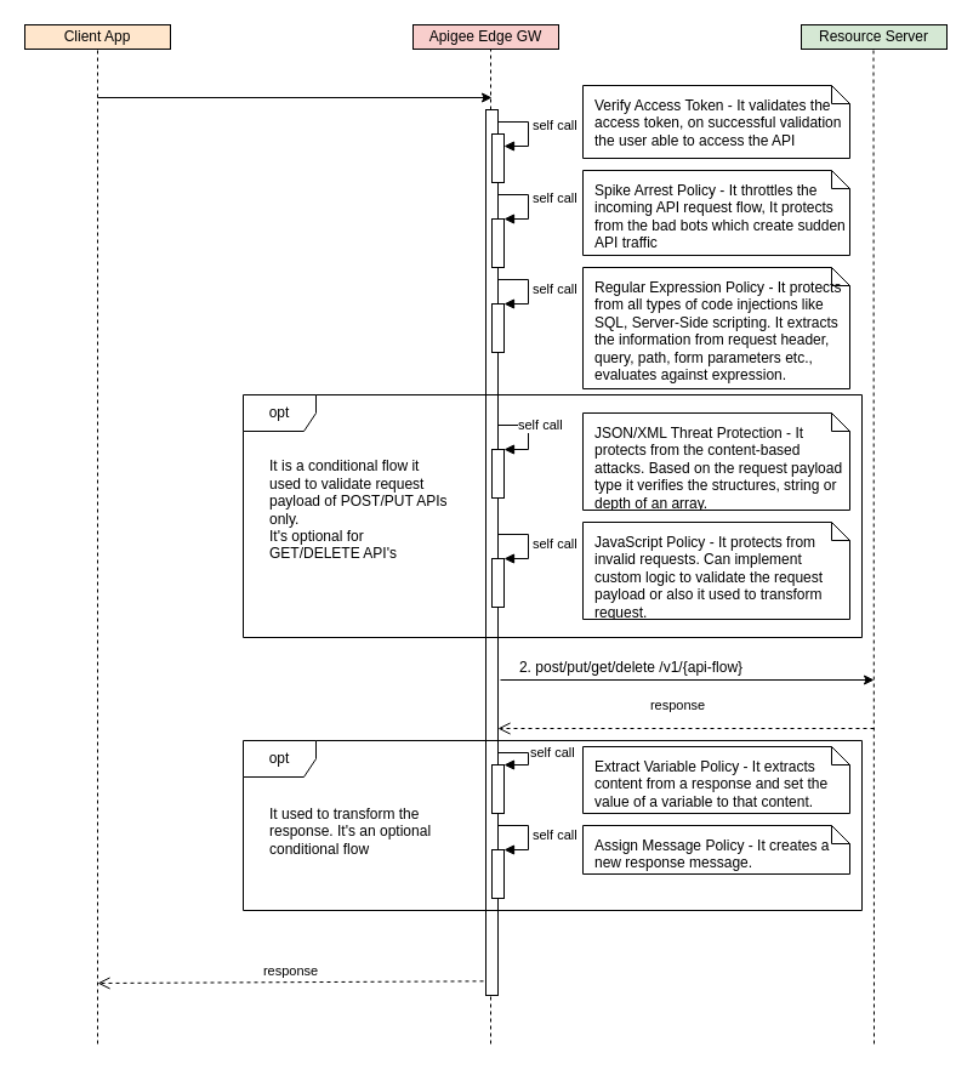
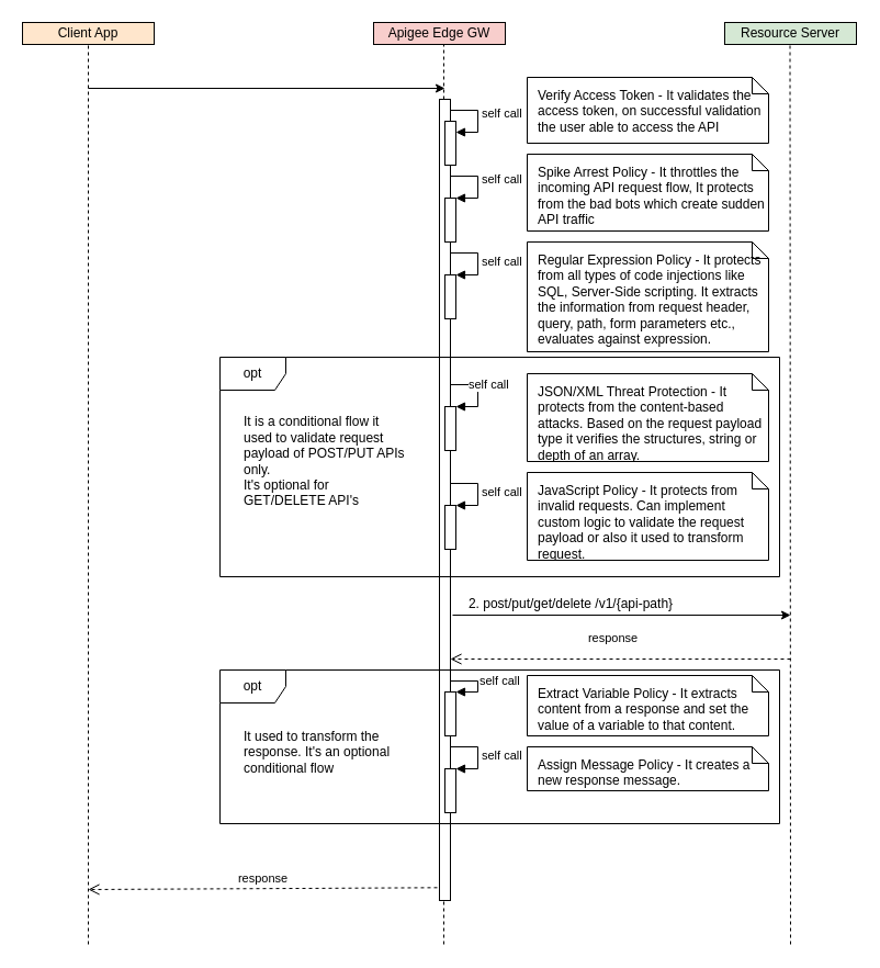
  <mxCell id="0" />
  <mxCell id="1" parent="0" />
  <mxCell id="2" value="Client App" style="rounded=0;whiteSpace=wrap;html=1;fillColor=#ffe6cc;" vertex="1" parent="1"><mxGeometry x="20" y="20" width="120" height="20" as="geometry" /></mxCell>
  <mxCell id="3" value="Apigee Edge GW" style="rounded=0;whiteSpace=wrap;html=1;fillColor=#f8cecc;" vertex="1" parent="1"><mxGeometry x="340" y="20" width="120" height="20" as="geometry" /></mxCell>
  <mxCell id="4" value="Resource Server" style="rounded=0;whiteSpace=wrap;html=1;fillColor=#d5e8d4;" vertex="1" parent="1"><mxGeometry x="660" y="20" width="120" height="20" as="geometry" /></mxCell>
  <mxCell id="5" value="" style="endArrow=none;dashed=1;html=1;" edge="1" parent="1"><mxGeometry width="50" height="50" relative="1" as="geometry"><mxPoint x="80" y="860" as="sourcePoint" /><mxPoint x="80" y="40" as="targetPoint" /></mxGeometry></mxCell>
  <mxCell id="6" value="" style="endArrow=none;dashed=1;html=1;" edge="1" parent="1"><mxGeometry width="50" height="50" relative="1" as="geometry"><mxPoint x="720" y="860" as="sourcePoint" /><mxPoint x="719.5" y="40" as="targetPoint" /></mxGeometry></mxCell>
  <mxCell id="7" value="" style="endArrow=classic;html=1;" edge="1" parent="1"><mxGeometry width="50" height="50" relative="1" as="geometry"><mxPoint x="80" y="80" as="sourcePoint" /><mxPoint x="405" y="80" as="targetPoint" /></mxGeometry></mxCell>
  <mxCell id="8" value="&lt;p style=&quot;margin: 0px ; margin-top: 10px ; margin-left: 10px ; text-align: left&quot;&gt;Verify Access Token - It validates the access token, on successful validation the user able to access the API&lt;/p&gt;" style="shape=note;html=1;size=15;spacingLeft=5;align=left;html=1;overflow=fill;whiteSpace=wrap;align=center;" vertex="1" parent="1"><mxGeometry x="480" y="70" width="220" height="60" as="geometry" /></mxCell>
  <mxCell id="9" value="" style="endArrow=none;dashed=1;html=1;" edge="1" parent="1" source="10"><mxGeometry width="50" height="50" relative="1" as="geometry"><mxPoint x="404" y="660" as="sourcePoint" /><mxPoint x="404" y="40" as="targetPoint" /></mxGeometry></mxCell>
  <mxCell id="10" value="" style="html=1;points=[];perimeter=orthogonalPerimeter;" vertex="1" parent="1"><mxGeometry x="400" y="90" width="10" height="730" as="geometry" /></mxCell>
  <mxCell id="11" value="" style="endArrow=none;dashed=1;html=1;" edge="1" parent="1" target="10"><mxGeometry width="50" height="50" relative="1" as="geometry"><mxPoint x="404" y="860" as="sourcePoint" /><mxPoint x="404" y="40" as="targetPoint" /></mxGeometry></mxCell>
  <mxCell id="12" value="&lt;p style=&quot;margin: 0px ; margin-top: 10px ; margin-left: 10px ; text-align: left&quot;&gt;Spike Arrest Policy - It throttles the incoming API request flow, It protects from the bad bots which create sudden API traffic&lt;/p&gt;" style="shape=note;html=1;size=15;spacingLeft=5;align=left;html=1;overflow=fill;whiteSpace=wrap;align=center;" vertex="1" parent="1"><mxGeometry x="480" y="140" width="220" height="70" as="geometry" /></mxCell>
  <mxCell id="13" value="" style="html=1;points=[];perimeter=orthogonalPerimeter;" vertex="1" parent="1"><mxGeometry x="405" y="250" width="10" height="40" as="geometry" /></mxCell>
  <mxCell id="14" value="self call" style="edgeStyle=orthogonalEdgeStyle;html=1;align=left;spacingLeft=2;endArrow=block;rounded=0;entryX=1;entryY=0;" edge="1" target="13" parent="1"><mxGeometry relative="1" as="geometry"><mxPoint x="410" y="230" as="sourcePoint" /><Array as="points"><mxPoint x="435" y="230" /></Array></mxGeometry></mxCell>
  <mxCell id="15" value="&lt;p style=&quot;margin: 0px ; margin-top: 10px ; margin-left: 10px ; text-align: left&quot;&gt;Regular Expression Policy - It protects from all types of code injections like SQL, Server-Side scripting. It extracts the information from request header, query, path, form parameters etc., evaluates against expression.&amp;nbsp;&lt;/p&gt;" style="shape=note;html=1;size=15;spacingLeft=5;align=left;html=1;overflow=fill;whiteSpace=wrap;align=center;" vertex="1" parent="1"><mxGeometry x="480" y="220" width="220" height="100" as="geometry" /></mxCell>
  <mxCell id="16" value="" style="html=1;points=[];perimeter=orthogonalPerimeter;" vertex="1" parent="1"><mxGeometry x="405" y="370" width="10" height="40" as="geometry" /></mxCell>
  <mxCell id="17" value="self call" style="edgeStyle=orthogonalEdgeStyle;html=1;align=left;spacingLeft=2;endArrow=block;rounded=0;entryX=1;entryY=0;" edge="1" target="16" parent="1"><mxGeometry relative="1" as="geometry"><mxPoint x="410" y="310" as="sourcePoint" /><Array as="points"><mxPoint x="410" y="350" /><mxPoint x="435" y="350" /><mxPoint x="435" y="370" /></Array></mxGeometry></mxCell>
  <mxCell id="18" value="" style="html=1;points=[];perimeter=orthogonalPerimeter;" vertex="1" parent="1"><mxGeometry x="405" y="180" width="10" height="40" as="geometry" /></mxCell>
  <mxCell id="19" value="self call" style="edgeStyle=orthogonalEdgeStyle;html=1;align=left;spacingLeft=2;endArrow=block;rounded=0;entryX=1;entryY=0;" edge="1" target="18" parent="1"><mxGeometry relative="1" as="geometry"><mxPoint x="410" y="150" as="sourcePoint" /><Array as="points"><mxPoint x="410" y="160" /><mxPoint x="435" y="160" /><mxPoint x="435" y="180" /></Array></mxGeometry></mxCell>
  <mxCell id="20" value="" style="html=1;points=[];perimeter=orthogonalPerimeter;" vertex="1" parent="1"><mxGeometry x="405" y="110" width="10" height="40" as="geometry" /></mxCell>
  <mxCell id="21" value="self call" style="edgeStyle=orthogonalEdgeStyle;html=1;align=left;spacingLeft=2;endArrow=block;rounded=0;entryX=1;entryY=0;" edge="1" parent="1"><mxGeometry relative="1" as="geometry"><mxPoint x="410" y="90" as="sourcePoint" /><Array as="points"><mxPoint x="410" y="100" /><mxPoint x="435" y="100" /><mxPoint x="435" y="120" /></Array><mxPoint x="415" y="120" as="targetPoint" /></mxGeometry></mxCell>
  <mxCell id="22" value="&lt;p style=&quot;margin: 0px ; margin-top: 10px ; margin-left: 10px ; text-align: left&quot;&gt;JSON/XML Threat Protection - It protects from the content-based attacks. Based on the request payload type it verifies the structures, string or depth of an array.&lt;/p&gt;" style="shape=note;html=1;size=15;spacingLeft=5;align=left;html=1;overflow=fill;whiteSpace=wrap;align=center;" vertex="1" parent="1"><mxGeometry x="480" y="340" width="220" height="80" as="geometry" /></mxCell>
  <mxCell id="23" value="opt" style="shape=umlFrame;whiteSpace=wrap;html=1;" vertex="1" parent="1"><mxGeometry x="200" y="325" width="510" height="200" as="geometry" /></mxCell>
  <mxCell id="24" value="" style="html=1;points=[];perimeter=orthogonalPerimeter;" vertex="1" parent="1"><mxGeometry x="405" y="460" width="10" height="40" as="geometry" /></mxCell>
  <mxCell id="25" value="self call" style="edgeStyle=orthogonalEdgeStyle;html=1;align=left;spacingLeft=2;endArrow=block;rounded=0;entryX=1;entryY=0;" edge="1" target="24" parent="1"><mxGeometry relative="1" as="geometry"><mxPoint x="410" y="440" as="sourcePoint" /><Array as="points"><mxPoint x="435" y="440" /></Array></mxGeometry></mxCell>
  <mxCell id="26" value="&lt;p style=&quot;margin: 0px ; margin-top: 10px ; margin-left: 10px ; text-align: left&quot;&gt;JavaScript Policy - It protects from invalid requests. Can implement custom logic to validate the request payload or also it used to transform request.&lt;/p&gt;" style="shape=note;html=1;size=15;spacingLeft=5;align=left;html=1;overflow=fill;whiteSpace=wrap;align=center;" vertex="1" parent="1"><mxGeometry x="480" y="430" width="220" height="80" as="geometry" /></mxCell>
  <mxCell id="27" value="&lt;div&gt;It is a conditional flow it used to validate request payload of POST/PUT APIs only.&lt;/div&gt;&lt;div&gt;It's optional for GET/DELETE API's&lt;/div&gt;" style="text;html=1;strokeColor=none;fillColor=none;align=left;verticalAlign=middle;whiteSpace=wrap;rounded=0;" vertex="1" parent="1"><mxGeometry x="220" y="370" width="150" height="100" as="geometry" /></mxCell>
  <mxCell id="28" value="" style="endArrow=classic;html=1;" edge="1" parent="1"><mxGeometry width="50" height="50" relative="1" as="geometry"><mxPoint x="412" y="560" as="sourcePoint" /><mxPoint x="720" y="560" as="targetPoint" /></mxGeometry></mxCell>
- <mxCell id="29" value="2. post/put/get/delete /v1/{api-flow}" style="text;html=1;strokeColor=none;fillColor=none;align=center;verticalAlign=middle;whiteSpace=wrap;rounded=0;" vertex="1" parent="1"><mxGeometry x="380" y="540" width="280" height="20" as="geometry" /></mxCell>
+ <mxCell id="29" value="2. post/put/get/delete /v1/{api-path}" style="text;html=1;strokeColor=none;fillColor=none;align=center;verticalAlign=middle;whiteSpace=wrap;rounded=0;" vertex="1" parent="1"><mxGeometry x="380" y="540" width="280" height="20" as="geometry" /></mxCell>
  <mxCell id="30" value="response" style="html=1;verticalAlign=bottom;endArrow=open;dashed=1;endSize=8;" edge="1" parent="1"><mxGeometry x="0.042" y="-10" relative="1" as="geometry"><mxPoint x="720" y="600" as="sourcePoint" /><mxPoint x="410" y="600" as="targetPoint" /><mxPoint as="offset" /></mxGeometry></mxCell>
  <mxCell id="31" value="opt" style="shape=umlFrame;whiteSpace=wrap;html=1;" vertex="1" parent="1"><mxGeometry x="200" y="610" width="510" height="140" as="geometry" /></mxCell>
  <mxCell id="32" value="" style="html=1;points=[];perimeter=orthogonalPerimeter;" vertex="1" parent="1"><mxGeometry x="405" y="630" width="10" height="40" as="geometry" /></mxCell>
  <mxCell id="33" value="self call" style="edgeStyle=orthogonalEdgeStyle;html=1;align=left;spacingLeft=2;endArrow=block;rounded=0;entryX=1;entryY=0;" edge="1" target="32" parent="1"><mxGeometry relative="1" as="geometry"><mxPoint x="410" y="610" as="sourcePoint" /><Array as="points"><mxPoint x="410" y="620" /><mxPoint x="435" y="620" /><mxPoint x="435" y="630" /></Array></mxGeometry></mxCell>
  <mxCell id="34" value="&lt;p style=&quot;margin: 0px ; margin-top: 10px ; margin-left: 10px ; text-align: left&quot;&gt;Extract Variable Policy - It extracts content from a response and set the value of a variable to that content.&lt;/p&gt;" style="shape=note;html=1;size=15;spacingLeft=5;align=left;html=1;overflow=fill;whiteSpace=wrap;align=center;" vertex="1" parent="1"><mxGeometry x="480" y="615" width="220" height="55" as="geometry" /></mxCell>
  <mxCell id="35" value="" style="html=1;points=[];perimeter=orthogonalPerimeter;" vertex="1" parent="1"><mxGeometry x="405" y="700" width="10" height="40" as="geometry" /></mxCell>
  <mxCell id="36" value="self call" style="edgeStyle=orthogonalEdgeStyle;html=1;align=left;spacingLeft=2;endArrow=block;rounded=0;entryX=1;entryY=0;" edge="1" target="35" parent="1"><mxGeometry relative="1" as="geometry"><mxPoint x="410" y="680" as="sourcePoint" /><Array as="points"><mxPoint x="435" y="680" /></Array></mxGeometry></mxCell>
  <mxCell id="37" value="&lt;p style=&quot;margin: 0px ; margin-top: 10px ; margin-left: 10px ; text-align: left&quot;&gt;Assign Message Policy - It creates a new response message.&lt;/p&gt;" style="shape=note;html=1;size=15;spacingLeft=5;align=left;html=1;overflow=fill;whiteSpace=wrap;align=center;" vertex="1" parent="1"><mxGeometry x="480" y="680" width="220" height="40" as="geometry" /></mxCell>
  <mxCell id="38" value="It used to transform the response. It's an optional conditional flow" style="text;html=1;strokeColor=none;fillColor=none;align=left;verticalAlign=middle;whiteSpace=wrap;rounded=0;" vertex="1" parent="1"><mxGeometry x="220" y="660" width="150" height="50" as="geometry" /></mxCell>
  <mxCell id="39" value="response" style="html=1;verticalAlign=bottom;endArrow=open;dashed=1;endSize=8;exitX=-0.2;exitY=0.984;exitDx=0;exitDy=0;exitPerimeter=0;" edge="1" parent="1" source="10"><mxGeometry relative="1" as="geometry"><mxPoint x="160" y="810" as="sourcePoint" /><mxPoint x="80" y="810" as="targetPoint" /></mxGeometry></mxCell>
